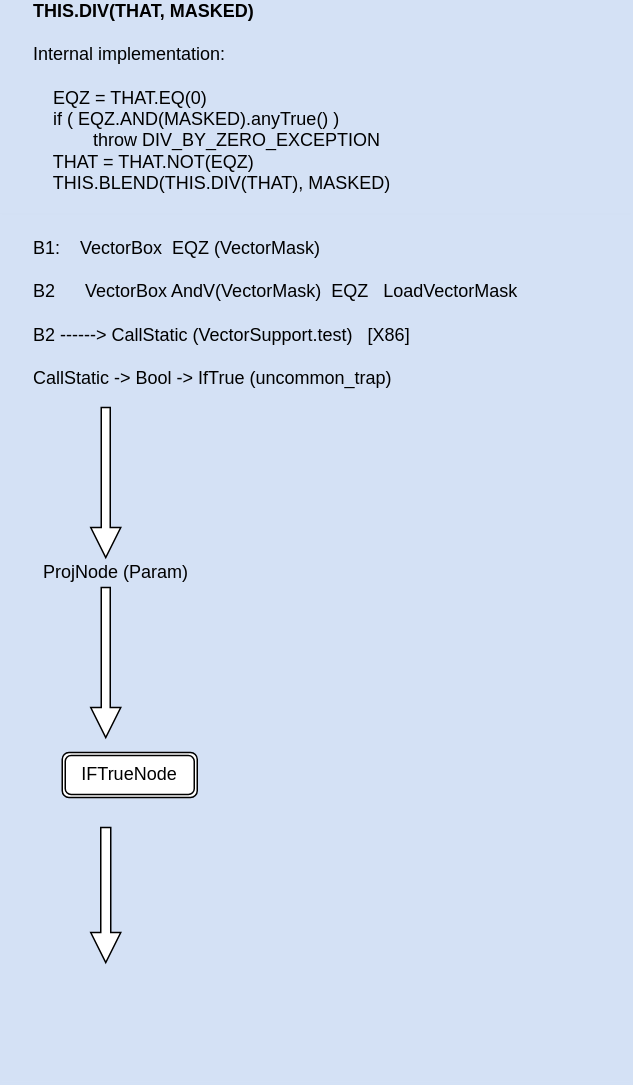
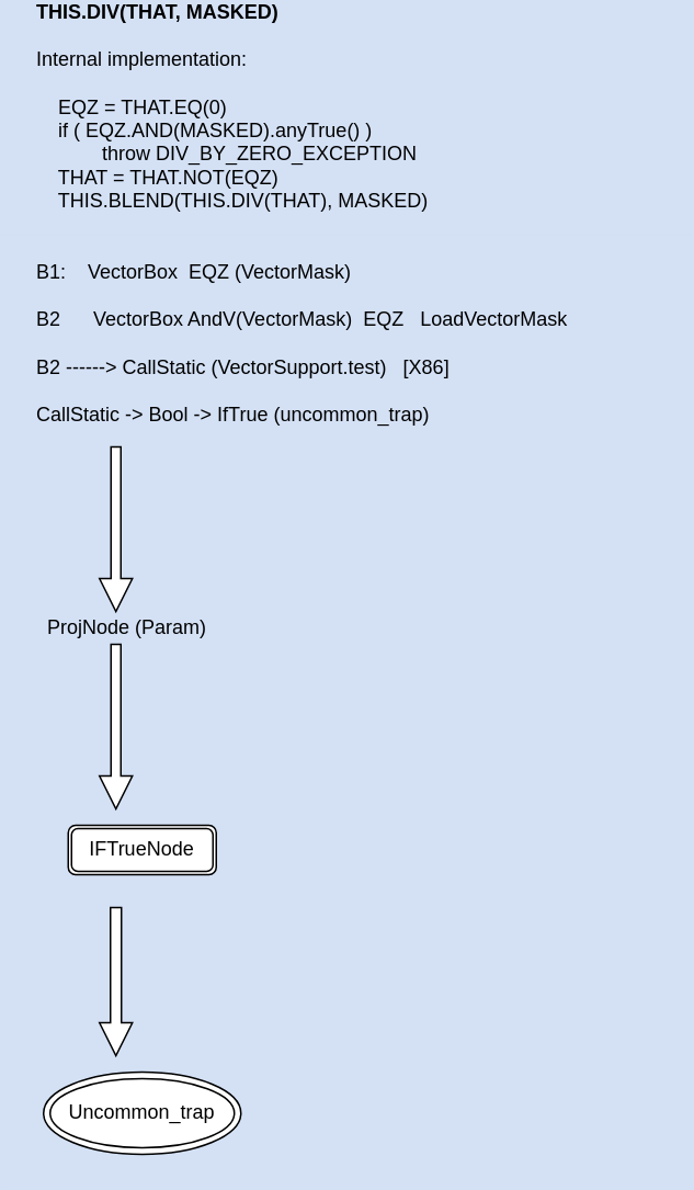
  <mxCell id="0" />
  <mxCell id="1" parent="0" />
  <mxCell id="2" value="&lt;b&gt;THIS.DIV(THAT, MASKED)&lt;br&gt;&lt;/b&gt;&lt;br&gt;Internal implementation:&lt;br&gt;&lt;br&gt;&amp;nbsp; &amp;nbsp; EQZ = THAT.EQ(0)&lt;br&gt;&amp;nbsp; &amp;nbsp; if ( EQZ.AND(MASKED).anyTrue() )&lt;br&gt;&amp;nbsp; &amp;nbsp; &amp;nbsp; &amp;nbsp; &amp;nbsp; &amp;nbsp; throw DIV_BY_ZERO_EXCEPTION&lt;br&gt;&amp;nbsp; &amp;nbsp; THAT = THAT.NOT(EQZ)&lt;br&gt;&amp;nbsp; &amp;nbsp; THIS.BLEND(THIS.DIV(THAT), MASKED)&lt;br&gt;&lt;br&gt;&lt;br&gt;B1:&amp;nbsp; &amp;nbsp; VectorBox&amp;nbsp; EQZ (VectorMask)&lt;br&gt;&amp;nbsp; &amp;nbsp; &amp;nbsp;&lt;br&gt;B2&amp;nbsp; &amp;nbsp; &amp;nbsp; VectorBox AndV(VectorMask)&amp;nbsp; EQZ&amp;nbsp; &amp;nbsp;LoadVectorMask&lt;br&gt;&lt;br&gt;B2 ------&amp;gt; CallStatic (VectorSupport.test)&amp;nbsp; &amp;nbsp;[X86]&lt;br&gt;&lt;br&gt;CallStatic -&amp;gt; Bool -&amp;gt; IfTrue (uncommon_trap)&lt;br&gt;&amp;nbsp; &amp;nbsp;&amp;nbsp;&lt;br&gt;&lt;br&gt;&lt;br&gt;&lt;br&gt;&lt;br&gt;&amp;nbsp;&lt;br&gt;&lt;br&gt;&lt;br&gt;&amp;nbsp; ProjNode (Param)&amp;nbsp;&lt;br&gt;&amp;nbsp; &amp;nbsp; &amp;nbsp; &amp;nbsp;&amp;nbsp;&lt;br&gt;&lt;br&gt;&amp;nbsp; &amp;nbsp;&lt;br&gt;&lt;br&gt;&lt;br&gt;&amp;nbsp; &amp;nbsp;&amp;nbsp;" style="text;html=1;strokeColor=none;fillColor=none;align=left;verticalAlign=middle;whiteSpace=wrap;rounded=0;" parent="1" vertex="1"><mxGeometry x="20" y="20" width="380" height="150" as="geometry" /></mxCell>
  <mxCell id="3" value="" style="shape=singleArrow;direction=south;whiteSpace=wrap;html=1;" parent="1" vertex="1"><mxGeometry x="60" y="129" width="20" height="100" as="geometry" /></mxCell>
  <mxCell id="4" value="" style="shape=singleArrow;direction=south;whiteSpace=wrap;html=1;" parent="1" vertex="1"><mxGeometry x="60" y="249" width="20" height="100" as="geometry" /></mxCell>
  <mxCell id="5" value="IFTrueNode" style="shape=ext;double=1;rounded=1;whiteSpace=wrap;html=1;" parent="1" vertex="1"><mxGeometry x="41" y="359" width="90" height="30" as="geometry" /></mxCell>
  <mxCell id="6" value="" style="shape=singleArrow;direction=south;whiteSpace=wrap;html=1;arrowWidth=0.333;arrowSize=0.222;" parent="1" vertex="1"><mxGeometry x="60" y="409" width="20" height="90" as="geometry" /></mxCell>
+ <mxCell id="7" value="Uncommon_trap" style="ellipse;shape=doubleEllipse;whiteSpace=wrap;html=1;" parent="1" vertex="1"><mxGeometry x="26" y="509" width="120" height="50" as="geometry" /></mxCell>
